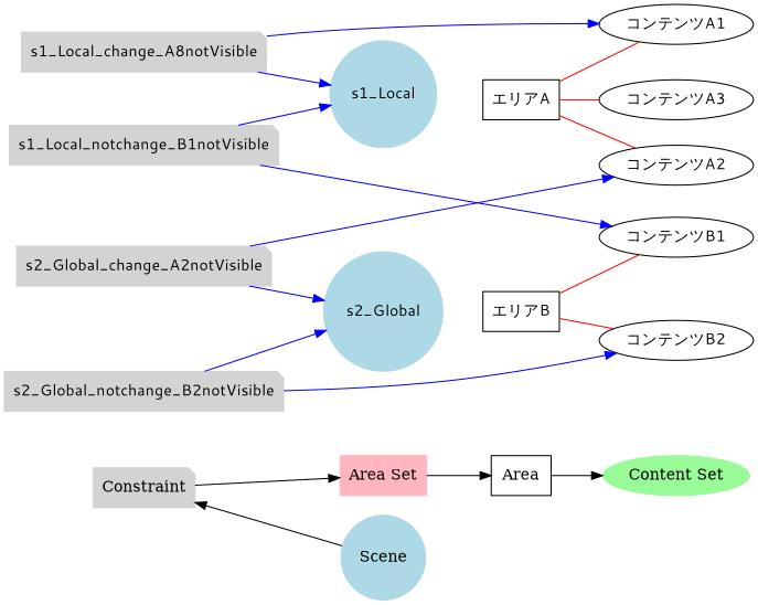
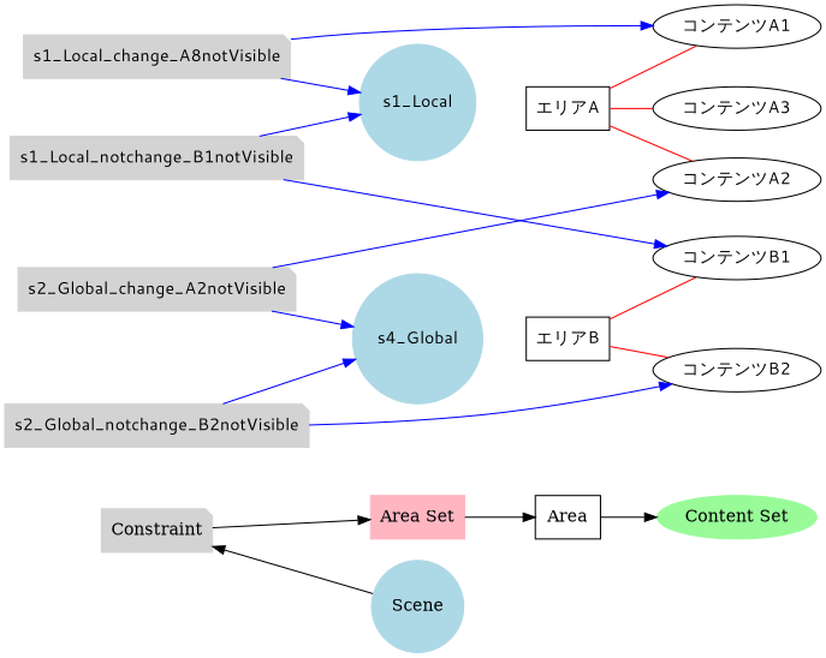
  digraph {
    clusterrank=global
    rankdir=LR
    node [shape=ellipse fontname="Meiryo UI" style=filled]
    edge [color=blue]
    Area [shape=box fontname="" style=""]
    n2 [label="エリアA" shape=box style=""]
    n3 [label="エリアB" shape=box style=""]
    n4 [label="コンテンツA1" style=""]
    n5 [label="コンテンツA2" style=""]
    n6 [label="コンテンツA3" style=""]
    n7 [label="コンテンツB1" style=""]
    n8 [label="コンテンツB2" style=""]
    Constraint [color=lightgrey shape=note fontname=""]
    n10 [color=lightgrey label=s1_Local_change_A8notVisible shape=note]
    n11 [color=lightgrey label=s1_Local_notchange_B1notVisible shape=note]
    n12 [color=lightgrey label=s2_Global_change_A2notVisible shape=note]
    n13 [color=lightgrey label=s2_Global_notchange_B2notVisible shape=note]
    "Area Set" [color=lightpink shape=box fontname=""]
    "Content Set" [color=palegreen fontname=""]
    Scene [color=lightblue shape=circle fontname=""]
    n17 [color=lightblue label=s1_Local shape=circle]
-   n18 [color=lightblue label=s2_Global shape=circle]
+   n18 [color=lightblue label=s4_Global shape=circle]
    subgraph sub_1 {
      rank=same
      Area
      n2
      n3
    }
    subgraph sub_2 {
      rank=same
      n4
      n5
      n6
      n7
      n8
    }
    subgraph sub_3 {
      rank=same
      Constraint
      n10
      n11
      n12
      n13
    }
    subgraph sub_4 {
      rank=same
      Constraint
    }
    subgraph sub_5 {
      rank=same
      Constraint
    }
    subgraph sub_6 {
      "Area Set"
    }
    subgraph sub_7 {
      "Content Set"
    }
    subgraph sub_8 {
      rank=same
      Scene
      n17
      n18
    }
    Area -> "Content Set" [color=""]
    n2 -> n4 [color=red dir=none]
    n2 -> n5 [color=red dir=none]
    n2 -> n6 [color=red dir=none]
    n3 -> n7 [color=red dir=none]
    n3 -> n8 [color=red dir=none]
    Constraint -> "Area Set" [color=""]
    n10 -> n4
    n10 -> n17
    n11 -> n7
    n11 -> n17
    n12 -> n5
    n12 -> n18
    n13 -> n8
    n13 -> n18
    "Area Set" -> Area [color=""]
    Scene -> Constraint [color=""]
  }
